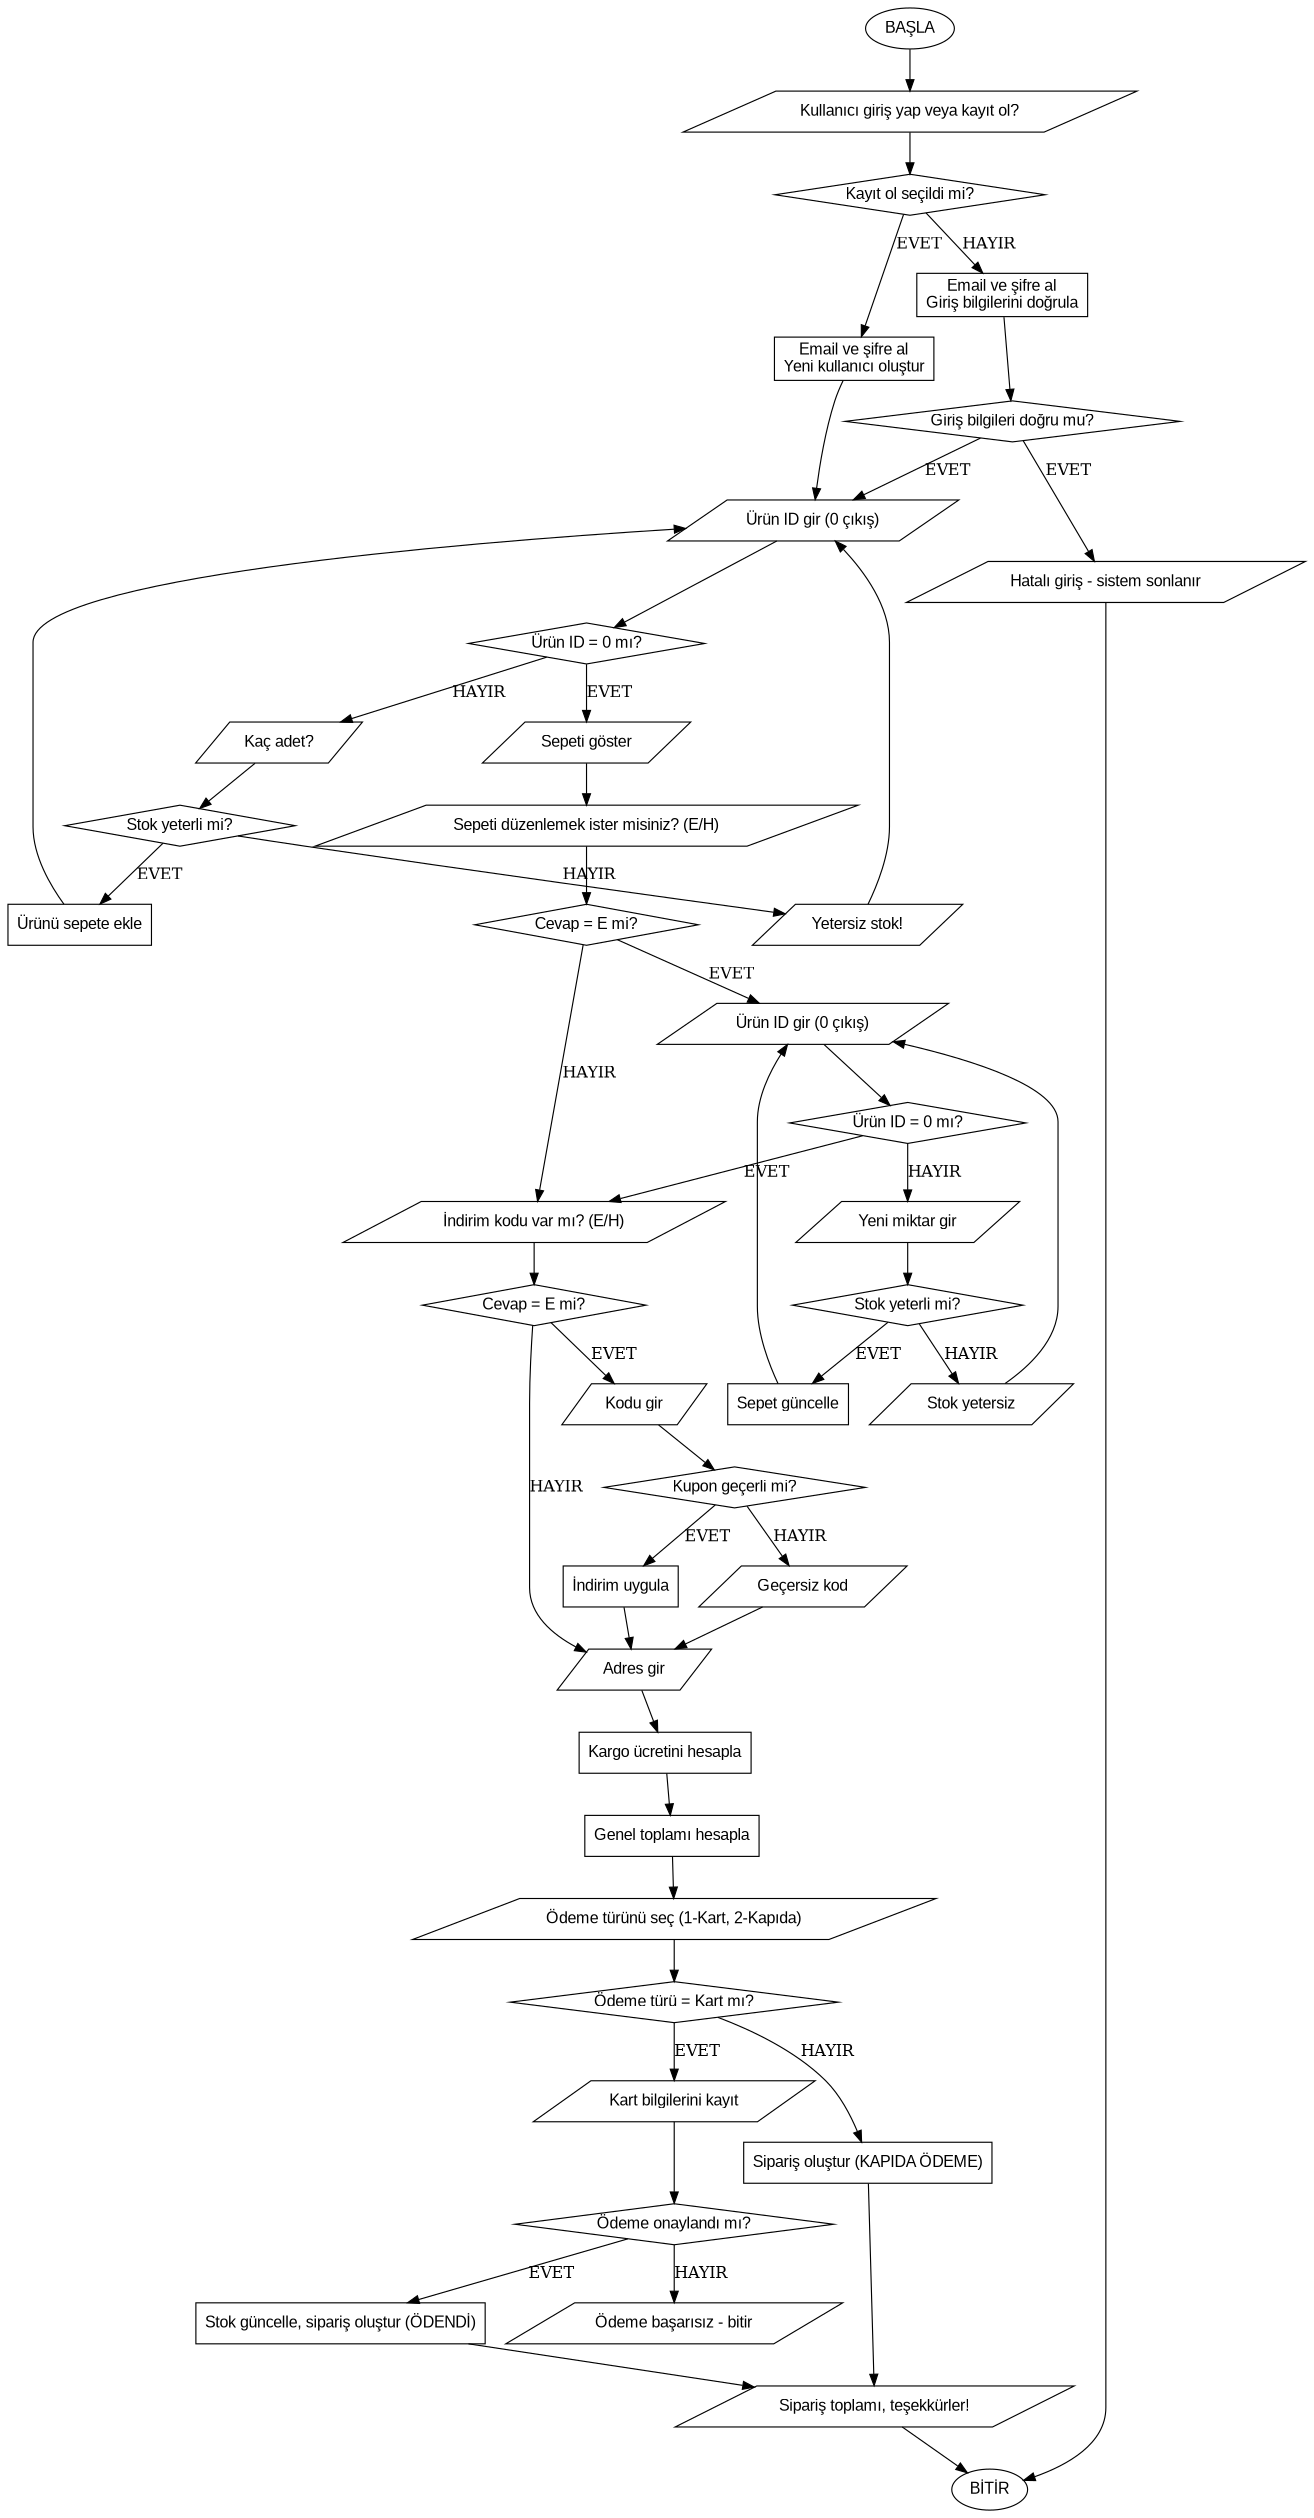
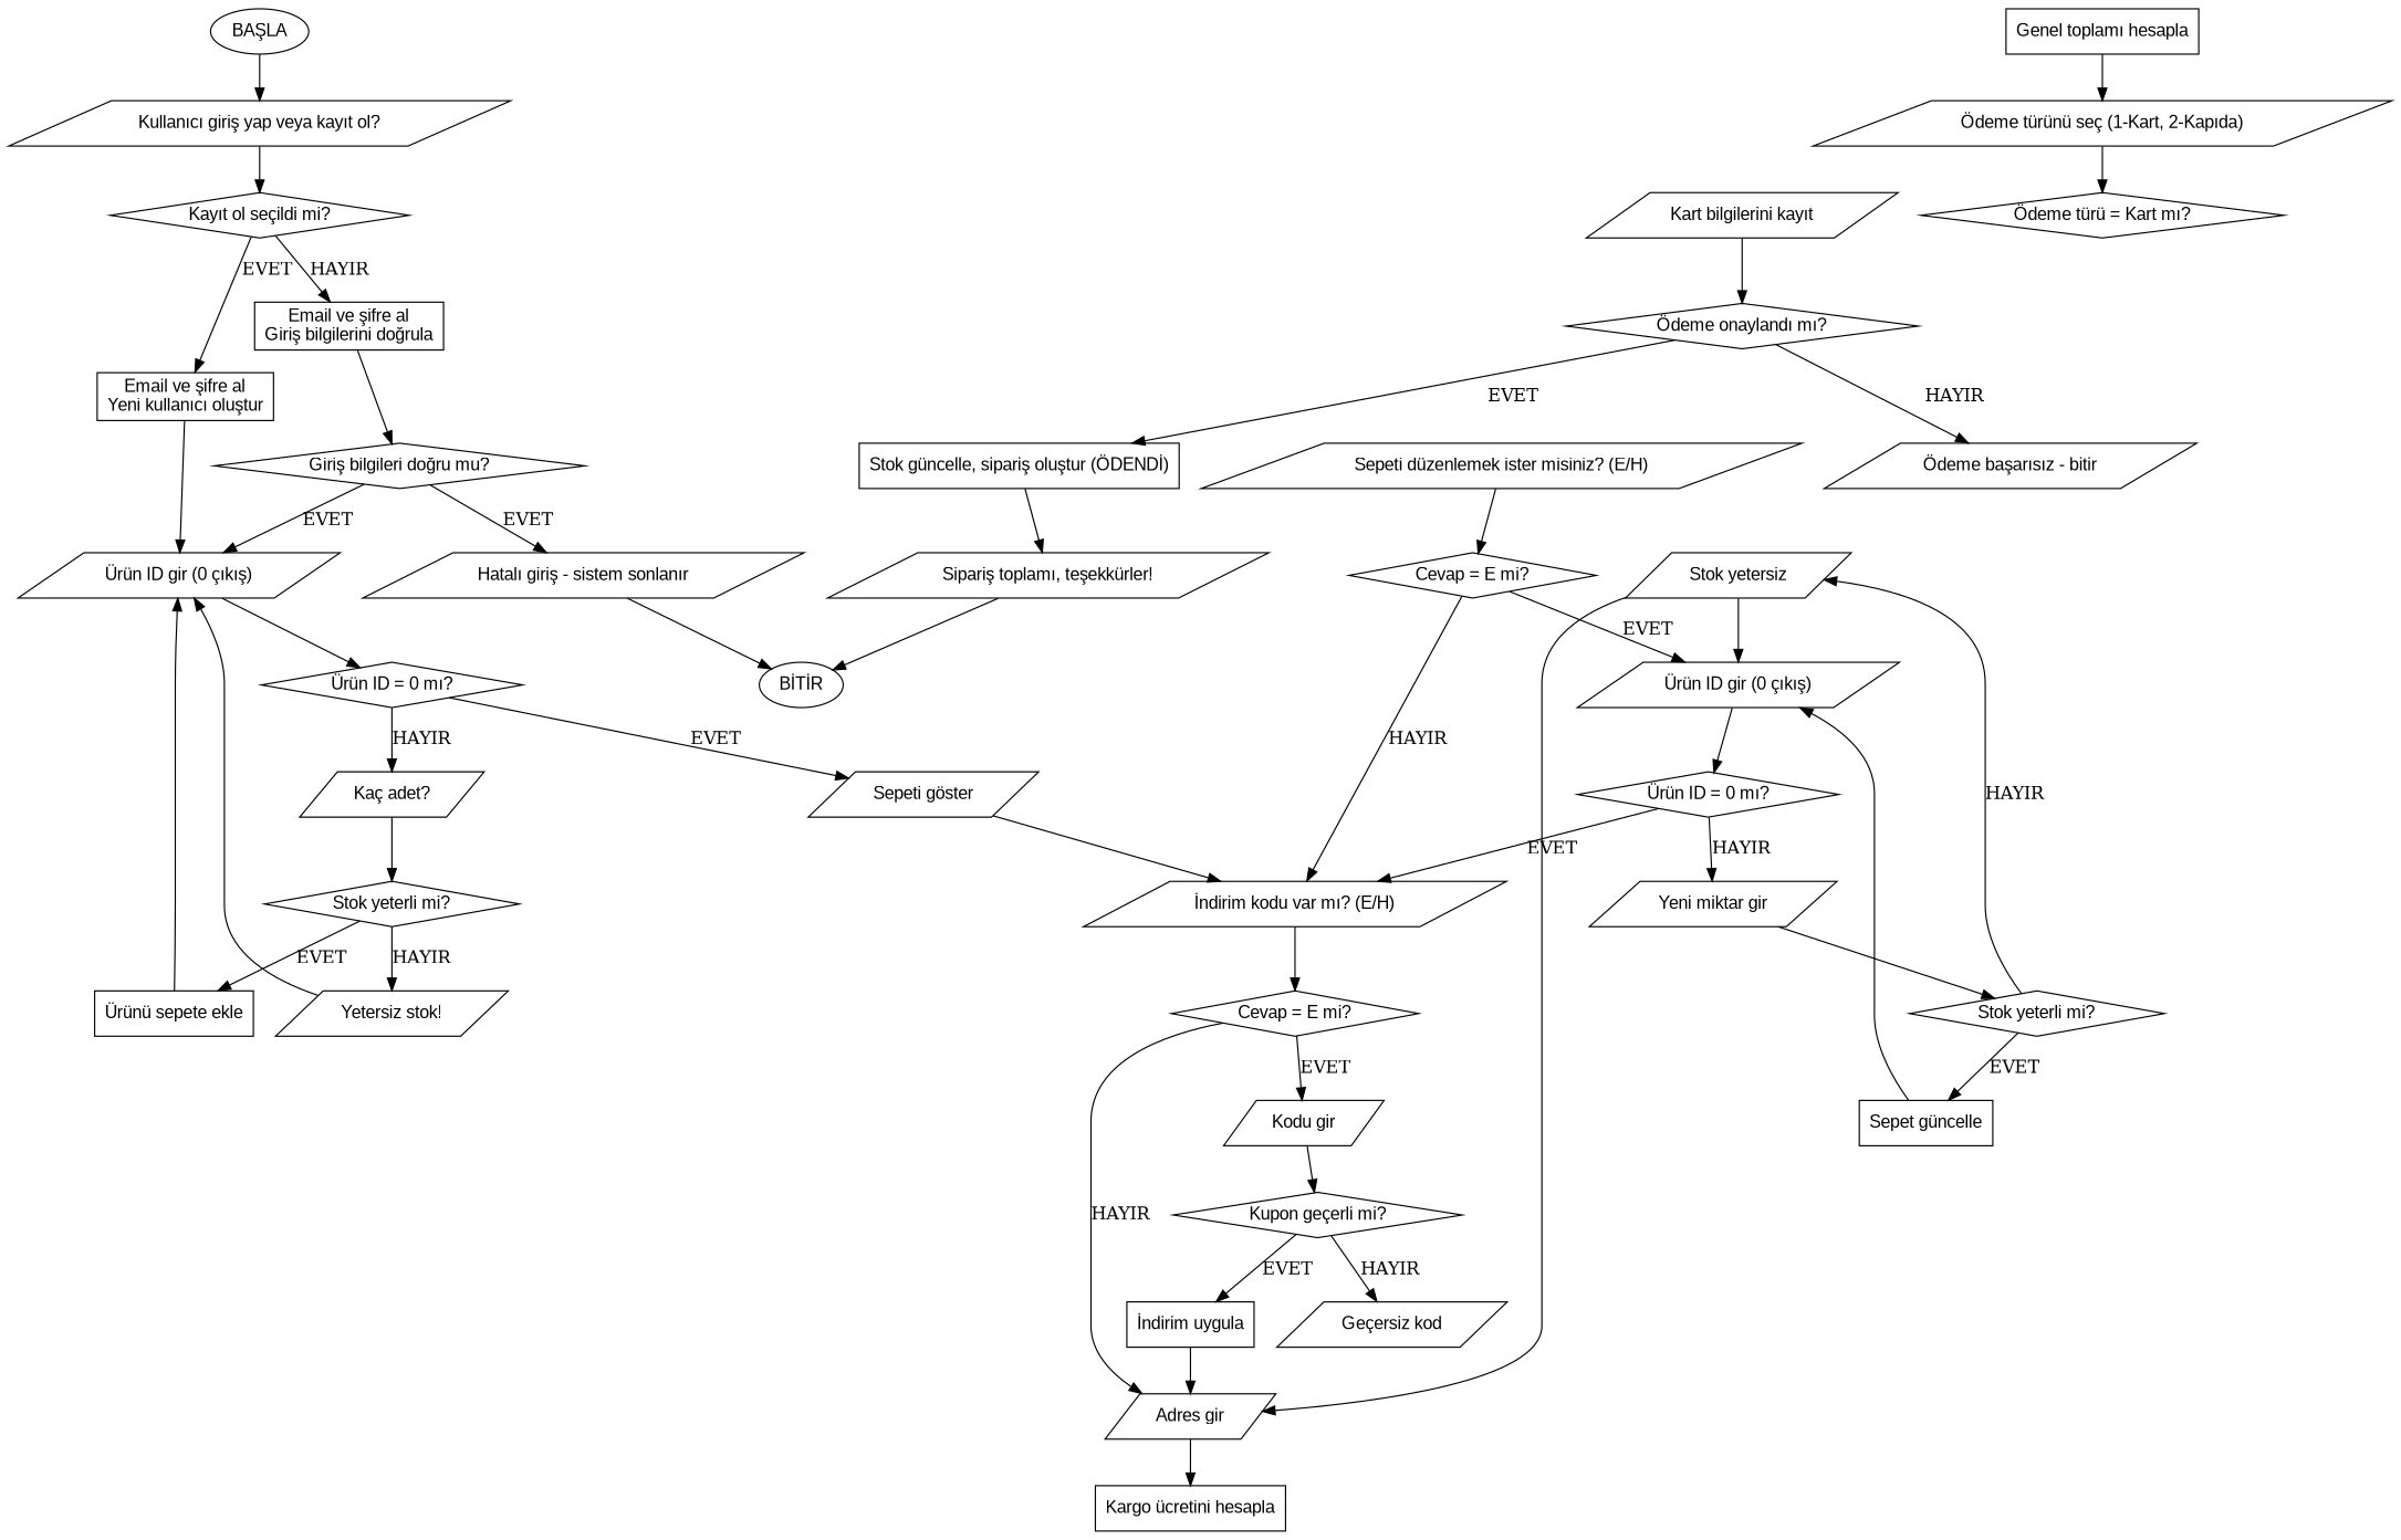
  digraph {
    rankdir=TB
    node [fontname=Arial shape=parallelogram]
    n1 [label="BAŞLA" shape=ellipse]
    n2 [label="Kullanıcı giriş yap veya kayıt ol?"]
    n3 [label="Kayıt ol seçildi mi?" shape=diamond]
    n4 [label="Email ve şifre al\nYeni kullanıcı oluştur" shape=box]
    n5 [label="Email ve şifre al\nGiriş bilgilerini doğrula" shape=box]
    n6 [label="Ürün ID gir (0 çıkış)"]
    n7 [label="Giriş bilgileri doğru mu?" shape=diamond]
    n8 [label="Ürün ID = 0 mı?" shape=diamond]
    n9 [label="Hatalı giriş - sistem sonlanır"]
    n10 [label="BİTİR" shape=ellipse]
    n11 [label="Kaç adet?"]
    n12 [label="Sepeti göster"]
    n13 [label="Stok yeterli mi?" shape=diamond]
    n14 [label="Sepeti düzenlemek ister misiniz? (E/H)"]
    n15 [label="Ürünü sepete ekle" shape=box]
    n16 [label="Yetersiz stok!"]
    n17 [label="Cevap = E mi?" shape=diamond]
    n18 [label="Ürün ID gir (0 çıkış)"]
    n19 [label="İndirim kodu var mı? (E/H)"]
    n20 [label="Ürün ID = 0 mı?" shape=diamond]
    n21 [label="Cevap = E mi?" shape=diamond]
    n22 [label="Yeni miktar gir"]
    n23 [label="Stok yeterli mi?" shape=diamond]
    n24 [label="Sepet güncelle" shape=box]
    n25 [label="Stok yetersiz"]
    n26 [label="Kodu gir"]
    n27 [label="Adres gir"]
    n28 [label="Kupon geçerli mi?" shape=diamond]
    n29 [label="Kargo ücretini hesapla" shape=box]
    n30 [label="İndirim uygula" shape=box]
    n31 [label="Geçersiz kod"]
    n32 [label="Genel toplamı hesapla" shape=box]
    n33 [label="Ödeme türünü seç (1-Kart, 2-Kapıda)"]
    n34 [label="Ödeme türü = Kart mı?" shape=diamond]
    n35 [label="Kart bilgilerini kayıt"]
-   n36 [label="Sipariş oluştur (KAPIDA ÖDEME)" shape=box]
    n37 [label="Ödeme onaylandı mı?" shape=diamond]
    n38 [label="Sipariş toplamı, teşekkürler!"]
    n39 [label="Stok güncelle, sipariş oluştur (ÖDENDİ)" shape=box]
    n40 [label="Ödeme başarısız - bitir"]
    n1 -> n2
    n2 -> n3
    n3 -> n4 [label=EVET]
    n3 -> n5 [label=HAYIR]
    n4 -> n6
    n5 -> n7
    n6 -> n8
    n7 -> n6 [label=EVET]
    n7 -> n9 [label=EVET]
    n8 -> n11 [label=HAYIR]
    n8 -> n12 [label=EVET]
    n9 -> n10
    n11 -> n13
-   n12 -> n14
+   n12 -> n19
    n13 -> n15 [label=EVET]
    n13 -> n16 [label=HAYIR]
    n14 -> n17
    n15 -> n6
    n16 -> n6
    n17 -> n18 [label=EVET]
    n17 -> n19 [label=HAYIR]
    n18 -> n20
    n19 -> n21
    n20 -> n19 [label=EVET]
    n20 -> n22 [label=HAYIR]
    n21 -> n26 [label=EVET]
    n21 -> n27 [label=HAYIR]
    n22 -> n23
    n23 -> n24 [label=EVET]
    n23 -> n25 [label=HAYIR]
    n24 -> n18
    n25 -> n18
    n26 -> n28
    n27 -> n29
    n28 -> n30 [label=EVET]
    n28 -> n31 [label=HAYIR]
-   n29 -> n32
    n30 -> n27
-   n31 -> n27
+   n25 -> n27
    n32 -> n33
    n33 -> n34
-   n34 -> n35 [label=EVET]
-   n34 -> n36 [label=HAYIR]
    n35 -> n37
-   n36 -> n38
    n37 -> n39 [label=EVET]
    n37 -> n40 [label=HAYIR]
    n38 -> n10
    n39 -> n38
  }
